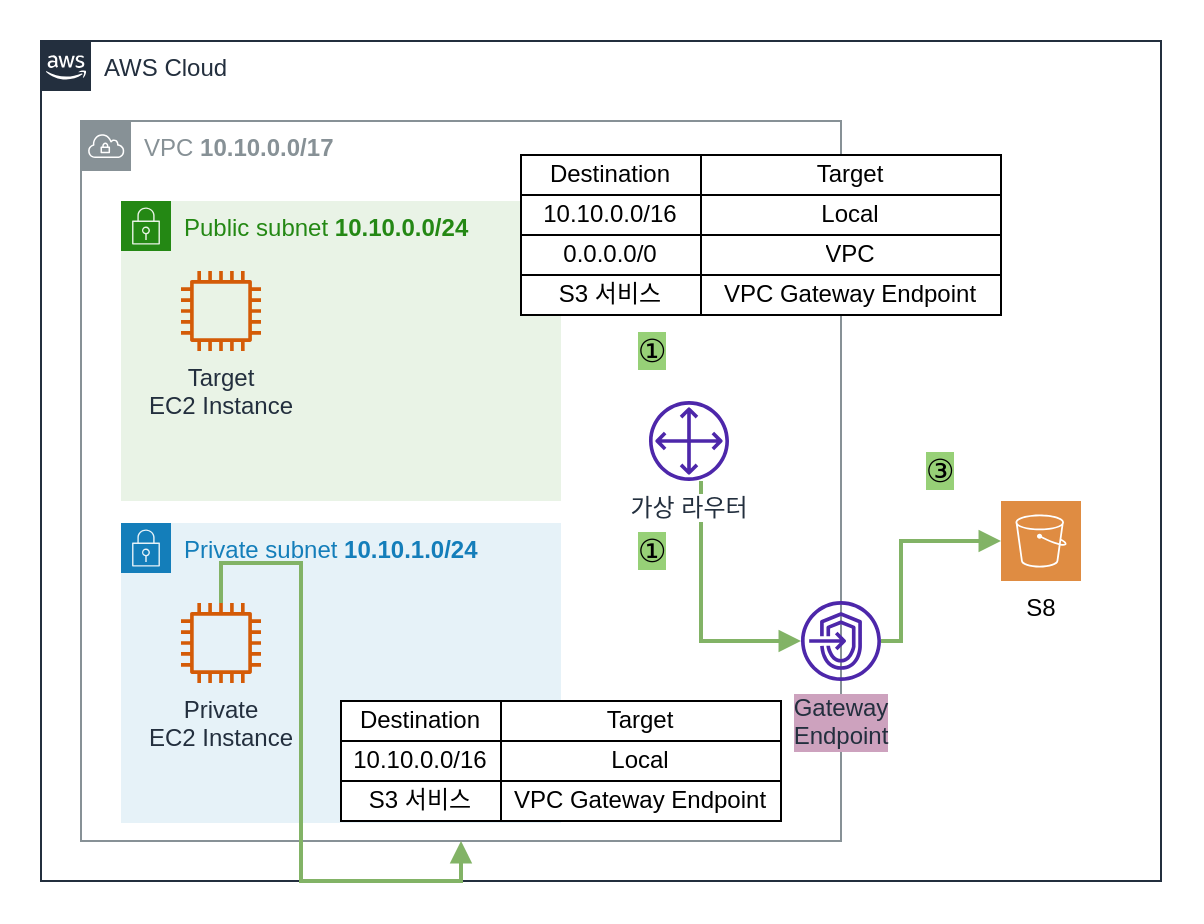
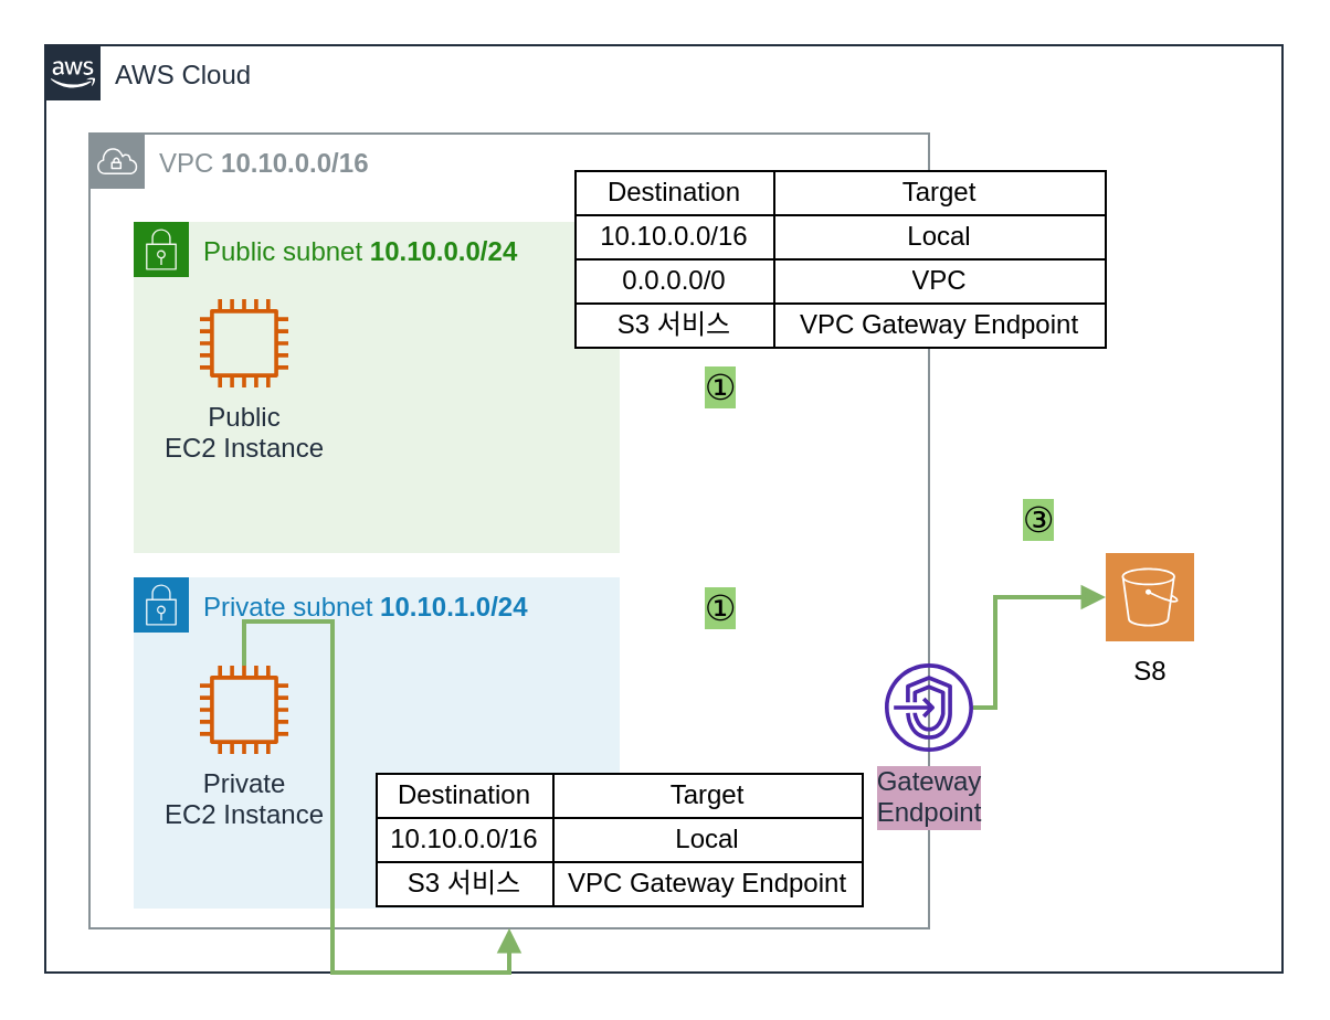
  <mxCell id="0" />
  <mxCell id="1" parent="0" />
  <mxCell id="2" value="AWS Cloud" style="points=[[0,0],[0.25,0],[0.5,0],[0.75,0],[1,0],[1,0.25],[1,0.5],[1,0.75],[1,1],[0.75,1],[0.5,1],[0.25,1],[0,1],[0,0.75],[0,0.5],[0,0.25]];outlineConnect=0;gradientColor=none;html=1;whiteSpace=wrap;fontSize=12;fontStyle=0;container=1;pointerEvents=0;collapsible=0;recursiveResize=0;shape=mxgraph.aws4.group;grIcon=mxgraph.aws4.group_aws_cloud_alt;strokeColor=#232F3E;fillColor=none;verticalAlign=top;align=left;spacingLeft=30;fontColor=#232F3E;dashed=0;" parent="1" vertex="1"><mxGeometry x="20" y="20" width="560" height="420" as="geometry" /></mxCell>
- <mxCell id="3" value="VPC &lt;b&gt;10.10.0.0/17&lt;/b&gt;" style="sketch=0;outlineConnect=0;gradientColor=none;html=1;whiteSpace=wrap;fontSize=12;fontStyle=0;shape=mxgraph.aws4.group;grIcon=mxgraph.aws4.group_vpc;strokeColor=#879196;fillColor=none;verticalAlign=top;align=left;spacingLeft=30;fontColor=#879196;dashed=0;" parent="2" vertex="1"><mxGeometry x="20" y="40" width="380" height="360" as="geometry" /></mxCell>
+ <mxCell id="3" value="VPC &lt;b&gt;10.10.0.0/16&lt;/b&gt;" style="sketch=0;outlineConnect=0;gradientColor=none;html=1;whiteSpace=wrap;fontSize=12;fontStyle=0;shape=mxgraph.aws4.group;grIcon=mxgraph.aws4.group_vpc;strokeColor=#879196;fillColor=none;verticalAlign=top;align=left;spacingLeft=30;fontColor=#879196;dashed=0;" parent="2" vertex="1"><mxGeometry x="20" y="40" width="380" height="360" as="geometry" /></mxCell>
  <mxCell id="4" value="Public subnet &lt;b&gt;10.10.0.0/24&lt;/b&gt;" style="points=[[0,0],[0.25,0],[0.5,0],[0.75,0],[1,0],[1,0.25],[1,0.5],[1,0.75],[1,1],[0.75,1],[0.5,1],[0.25,1],[0,1],[0,0.75],[0,0.5],[0,0.25]];outlineConnect=0;gradientColor=none;html=1;whiteSpace=wrap;fontSize=12;fontStyle=0;container=1;pointerEvents=0;collapsible=0;recursiveResize=0;shape=mxgraph.aws4.group;grIcon=mxgraph.aws4.group_security_group;grStroke=0;strokeColor=#248814;fillColor=#E9F3E6;verticalAlign=top;align=left;spacingLeft=30;fontColor=#248814;dashed=0;" parent="2" vertex="1"><mxGeometry x="40" y="80" width="220" height="150" as="geometry" /></mxCell>
- <mxCell id="5" value="Target&lt;br&gt;EC2 Instance" style="sketch=0;outlineConnect=0;fontColor=#232F3E;gradientColor=none;fillColor=#D45B07;strokeColor=none;dashed=0;verticalLabelPosition=bottom;verticalAlign=top;align=center;html=1;fontSize=12;fontStyle=0;aspect=fixed;pointerEvents=1;shape=mxgraph.aws4.instance2;" parent="4" vertex="1"><mxGeometry x="30" y="35" width="40" height="40" as="geometry" /></mxCell>
+ <mxCell id="5" value="Public&lt;br&gt;EC2 Instance" style="sketch=0;outlineConnect=0;fontColor=#232F3E;gradientColor=none;fillColor=#D45B07;strokeColor=none;dashed=0;verticalLabelPosition=bottom;verticalAlign=top;align=center;html=1;fontSize=12;fontStyle=0;aspect=fixed;pointerEvents=1;shape=mxgraph.aws4.instance2;" parent="4" vertex="1"><mxGeometry x="30" y="35" width="40" height="40" as="geometry" /></mxCell>
  <mxCell id="6" value="Private subnet &lt;b&gt;10.10.1.0/24&lt;/b&gt;" style="points=[[0,0],[0.25,0],[0.5,0],[0.75,0],[1,0],[1,0.25],[1,0.5],[1,0.75],[1,1],[0.75,1],[0.5,1],[0.25,1],[0,1],[0,0.75],[0,0.5],[0,0.25]];outlineConnect=0;gradientColor=none;html=1;whiteSpace=wrap;fontSize=12;fontStyle=0;container=1;pointerEvents=0;collapsible=0;recursiveResize=0;shape=mxgraph.aws4.group;grIcon=mxgraph.aws4.group_security_group;grStroke=0;strokeColor=#147EBA;fillColor=#E6F2F8;verticalAlign=top;align=left;spacingLeft=30;fontColor=#147EBA;dashed=0;" parent="2" vertex="1"><mxGeometry x="40" y="241" width="220" height="150" as="geometry" /></mxCell>
  <mxCell id="7" value="Private&lt;br&gt;EC2 Instance" style="sketch=0;outlineConnect=0;fontColor=#232F3E;gradientColor=none;fillColor=#D45B07;strokeColor=none;dashed=0;verticalLabelPosition=bottom;verticalAlign=top;align=center;html=1;fontSize=12;fontStyle=0;aspect=fixed;pointerEvents=1;shape=mxgraph.aws4.instance2;" parent="6" vertex="1"><mxGeometry x="30" y="40" width="40" height="40" as="geometry" /></mxCell>
- <mxCell id="8" style="edgeStyle=orthogonalEdgeStyle;rounded=0;orthogonalLoop=1;jettySize=auto;html=1;strokeWidth=2;fillColor=#d5e8d4;strokeColor=#82b366;endArrow=block;endFill=1;" parent="2" source="13" target="10" edge="1"><mxGeometry relative="1" as="geometry"><Array as="points"><mxPoint x="330" y="300" /></Array></mxGeometry></mxCell>
  <mxCell id="9" style="edgeStyle=orthogonalEdgeStyle;rounded=0;orthogonalLoop=1;jettySize=auto;html=1;strokeWidth=2;fillColor=#d5e8d4;strokeColor=#82b366;endArrow=block;endFill=1;" parent="2" source="10" target="11" edge="1"><mxGeometry relative="1" as="geometry"><Array as="points"><mxPoint x="430" y="300" /><mxPoint x="430" y="250" /></Array></mxGeometry></mxCell>
  <mxCell id="10" value="Gateway&lt;br&gt;Endpoint" style="sketch=0;outlineConnect=0;fontColor=#232F3E;gradientColor=none;fillColor=#4D27AA;strokeColor=none;dashed=0;verticalLabelPosition=bottom;verticalAlign=top;align=center;html=1;fontSize=12;fontStyle=0;aspect=fixed;pointerEvents=1;shape=mxgraph.aws4.endpoints;rounded=0;shadow=0;labelBackgroundColor=#CDA2BE;" parent="2" vertex="1"><mxGeometry x="380" y="280" width="40" height="40" as="geometry" /></mxCell>
  <mxCell id="11" value="S8" style="sketch=0;pointerEvents=1;shadow=0;dashed=0;html=1;strokeColor=none;fillColor=#DF8C42;labelPosition=center;verticalLabelPosition=bottom;verticalAlign=top;align=center;outlineConnect=0;shape=mxgraph.veeam2.aws_s3;rounded=0;" parent="2" vertex="1"><mxGeometry x="480" y="230" width="40" height="40" as="geometry" /></mxCell>
  <mxCell id="12" style="edgeStyle=orthogonalEdgeStyle;rounded=0;orthogonalLoop=1;jettySize=auto;html=1;strokeWidth=2;fillColor=#d5e8d4;strokeColor=#82b366;endArrow=block;endFill=1;" parent="2" source="7" target="3" edge="1"><mxGeometry relative="1" as="geometry" /></mxCell>
- <mxCell id="13" value="가상 라우터" style="sketch=0;outlineConnect=0;fontColor=#232F3E;gradientColor=none;fillColor=#4D27AA;strokeColor=none;dashed=0;verticalLabelPosition=bottom;verticalAlign=top;align=center;html=1;fontSize=12;fontStyle=0;aspect=fixed;pointerEvents=1;shape=mxgraph.aws4.customer_gateway;labelBackgroundColor=default;" parent="2" vertex="1"><mxGeometry x="304" y="180" width="40" height="40" as="geometry" /></mxCell>
  <mxCell id="14" value="①" style="text;html=1;strokeColor=none;fillColor=none;align=center;verticalAlign=middle;whiteSpace=wrap;rounded=0;fontSize=16;labelBackgroundColor=#97D077;" parent="2" vertex="1"><mxGeometry x="286" y="140" width="40" height="30" as="geometry" /></mxCell>
  <mxCell id="15" value="①" style="text;html=1;strokeColor=none;fillColor=none;align=center;verticalAlign=middle;whiteSpace=wrap;rounded=0;fontSize=16;labelBackgroundColor=#97D077;" parent="2" vertex="1"><mxGeometry x="286" y="240" width="40" height="30" as="geometry" /></mxCell>
  <mxCell id="16" value="③" style="text;html=1;strokeColor=none;fillColor=none;align=center;verticalAlign=middle;whiteSpace=wrap;rounded=0;fontSize=16;labelBackgroundColor=#97D077;" parent="2" vertex="1"><mxGeometry x="430" y="200" width="40" height="30" as="geometry" /></mxCell>
  <mxCell id="17" value="" style="shape=table;startSize=0;container=1;collapsible=0;childLayout=tableLayout;" vertex="1" parent="1"><mxGeometry x="260" y="77" width="240" height="80" as="geometry" /></mxCell>
  <mxCell id="18" value="" style="shape=tableRow;horizontal=0;startSize=0;swimlaneHead=0;swimlaneBody=0;top=0;left=0;bottom=0;right=0;collapsible=0;dropTarget=0;fillColor=none;points=[[0,0.5],[1,0.5]];portConstraint=eastwest;" vertex="1" parent="17"><mxGeometry width="240" height="20" as="geometry" /></mxCell>
  <mxCell id="19" value="Destination" style="shape=partialRectangle;html=1;whiteSpace=wrap;connectable=0;overflow=hidden;fillColor=none;top=0;left=0;bottom=0;right=0;pointerEvents=1;" vertex="1" parent="18"><mxGeometry width="90" height="20" as="geometry"><mxRectangle width="90" height="20" as="alternateBounds" /></mxGeometry></mxCell>
  <mxCell id="20" value="Target" style="shape=partialRectangle;html=1;whiteSpace=wrap;connectable=0;overflow=hidden;fillColor=none;top=0;left=0;bottom=0;right=0;pointerEvents=1;" vertex="1" parent="18"><mxGeometry x="90" width="150" height="20" as="geometry"><mxRectangle width="150" height="20" as="alternateBounds" /></mxGeometry></mxCell>
  <mxCell id="21" value="" style="shape=tableRow;horizontal=0;startSize=0;swimlaneHead=0;swimlaneBody=0;top=0;left=0;bottom=0;right=0;collapsible=0;dropTarget=0;fillColor=none;points=[[0,0.5],[1,0.5]];portConstraint=eastwest;" vertex="1" parent="17"><mxGeometry y="20" width="240" height="20" as="geometry" /></mxCell>
  <mxCell id="22" value="10.10.0.0/16" style="shape=partialRectangle;html=1;whiteSpace=wrap;connectable=0;overflow=hidden;fillColor=none;top=0;left=0;bottom=0;right=0;pointerEvents=1;" vertex="1" parent="21"><mxGeometry width="90" height="20" as="geometry"><mxRectangle width="90" height="20" as="alternateBounds" /></mxGeometry></mxCell>
  <mxCell id="23" value="Local" style="shape=partialRectangle;html=1;whiteSpace=wrap;connectable=0;overflow=hidden;fillColor=none;top=0;left=0;bottom=0;right=0;pointerEvents=1;" vertex="1" parent="21"><mxGeometry x="90" width="150" height="20" as="geometry"><mxRectangle width="150" height="20" as="alternateBounds" /></mxGeometry></mxCell>
  <mxCell id="24" value="" style="shape=tableRow;horizontal=0;startSize=0;swimlaneHead=0;swimlaneBody=0;top=0;left=0;bottom=0;right=0;collapsible=0;dropTarget=0;fillColor=none;points=[[0,0.5],[1,0.5]];portConstraint=eastwest;" vertex="1" parent="17"><mxGeometry y="40" width="240" height="20" as="geometry" /></mxCell>
  <mxCell id="25" value="0.0.0.0/0" style="shape=partialRectangle;html=1;whiteSpace=wrap;connectable=0;overflow=hidden;fillColor=none;top=0;left=0;bottom=0;right=0;pointerEvents=1;" vertex="1" parent="24"><mxGeometry width="90" height="20" as="geometry"><mxRectangle width="90" height="20" as="alternateBounds" /></mxGeometry></mxCell>
  <mxCell id="26" value="VPC" style="shape=partialRectangle;html=1;whiteSpace=wrap;connectable=0;overflow=hidden;fillColor=none;top=0;left=0;bottom=0;right=0;pointerEvents=1;" vertex="1" parent="24"><mxGeometry x="90" width="150" height="20" as="geometry"><mxRectangle width="150" height="20" as="alternateBounds" /></mxGeometry></mxCell>
  <mxCell id="27" value="" style="shape=tableRow;horizontal=0;startSize=0;swimlaneHead=0;swimlaneBody=0;top=0;left=0;bottom=0;right=0;collapsible=0;dropTarget=0;fillColor=none;points=[[0,0.5],[1,0.5]];portConstraint=eastwest;" vertex="1" parent="17"><mxGeometry y="60" width="240" height="20" as="geometry" /></mxCell>
  <mxCell id="28" value="S3 서비스" style="shape=partialRectangle;html=1;whiteSpace=wrap;connectable=0;overflow=hidden;fillColor=none;top=0;left=0;bottom=0;right=0;pointerEvents=1;" vertex="1" parent="27"><mxGeometry width="90" height="20" as="geometry"><mxRectangle width="90" height="20" as="alternateBounds" /></mxGeometry></mxCell>
  <mxCell id="29" value="VPC Gateway Endpoint" style="shape=partialRectangle;html=1;whiteSpace=wrap;connectable=0;overflow=hidden;fillColor=none;top=0;left=0;bottom=0;right=0;pointerEvents=1;" vertex="1" parent="27"><mxGeometry x="90" width="150" height="20" as="geometry"><mxRectangle width="150" height="20" as="alternateBounds" /></mxGeometry></mxCell>
  <mxCell id="30" value="" style="shape=table;startSize=0;container=1;collapsible=0;childLayout=tableLayout;" vertex="1" parent="1"><mxGeometry x="170" y="350" width="220" height="60" as="geometry" /></mxCell>
  <mxCell id="31" value="" style="shape=tableRow;horizontal=0;startSize=0;swimlaneHead=0;swimlaneBody=0;top=0;left=0;bottom=0;right=0;collapsible=0;dropTarget=0;fillColor=none;points=[[0,0.5],[1,0.5]];portConstraint=eastwest;" vertex="1" parent="30"><mxGeometry width="220" height="20" as="geometry" /></mxCell>
  <mxCell id="32" value="Destination" style="shape=partialRectangle;html=1;whiteSpace=wrap;connectable=0;overflow=hidden;fillColor=none;top=0;left=0;bottom=0;right=0;pointerEvents=1;" vertex="1" parent="31"><mxGeometry width="80" height="20" as="geometry"><mxRectangle width="80" height="20" as="alternateBounds" /></mxGeometry></mxCell>
  <mxCell id="33" value="Target" style="shape=partialRectangle;html=1;whiteSpace=wrap;connectable=0;overflow=hidden;fillColor=none;top=0;left=0;bottom=0;right=0;pointerEvents=1;" vertex="1" parent="31"><mxGeometry x="80" width="140" height="20" as="geometry"><mxRectangle width="140" height="20" as="alternateBounds" /></mxGeometry></mxCell>
  <mxCell id="34" value="" style="shape=tableRow;horizontal=0;startSize=0;swimlaneHead=0;swimlaneBody=0;top=0;left=0;bottom=0;right=0;collapsible=0;dropTarget=0;fillColor=none;points=[[0,0.5],[1,0.5]];portConstraint=eastwest;" vertex="1" parent="30"><mxGeometry y="20" width="220" height="20" as="geometry" /></mxCell>
  <mxCell id="35" value="10.10.0.0/16" style="shape=partialRectangle;html=1;whiteSpace=wrap;connectable=0;overflow=hidden;fillColor=none;top=0;left=0;bottom=0;right=0;pointerEvents=1;" vertex="1" parent="34"><mxGeometry width="80" height="20" as="geometry"><mxRectangle width="80" height="20" as="alternateBounds" /></mxGeometry></mxCell>
  <mxCell id="36" value="Local" style="shape=partialRectangle;html=1;whiteSpace=wrap;connectable=0;overflow=hidden;fillColor=none;top=0;left=0;bottom=0;right=0;pointerEvents=1;" vertex="1" parent="34"><mxGeometry x="80" width="140" height="20" as="geometry"><mxRectangle width="140" height="20" as="alternateBounds" /></mxGeometry></mxCell>
  <mxCell id="37" value="" style="shape=tableRow;horizontal=0;startSize=0;swimlaneHead=0;swimlaneBody=0;top=0;left=0;bottom=0;right=0;collapsible=0;dropTarget=0;fillColor=none;points=[[0,0.5],[1,0.5]];portConstraint=eastwest;" vertex="1" parent="30"><mxGeometry y="40" width="220" height="20" as="geometry" /></mxCell>
  <mxCell id="38" value="S3 서비스" style="shape=partialRectangle;html=1;whiteSpace=wrap;connectable=0;overflow=hidden;fillColor=none;top=0;left=0;bottom=0;right=0;pointerEvents=1;" vertex="1" parent="37"><mxGeometry width="80" height="20" as="geometry"><mxRectangle width="80" height="20" as="alternateBounds" /></mxGeometry></mxCell>
  <mxCell id="39" value="VPC Gateway Endpoint" style="shape=partialRectangle;html=1;whiteSpace=wrap;connectable=0;overflow=hidden;fillColor=none;top=0;left=0;bottom=0;right=0;pointerEvents=1;" vertex="1" parent="37"><mxGeometry x="80" width="140" height="20" as="geometry"><mxRectangle width="140" height="20" as="alternateBounds" /></mxGeometry></mxCell>
